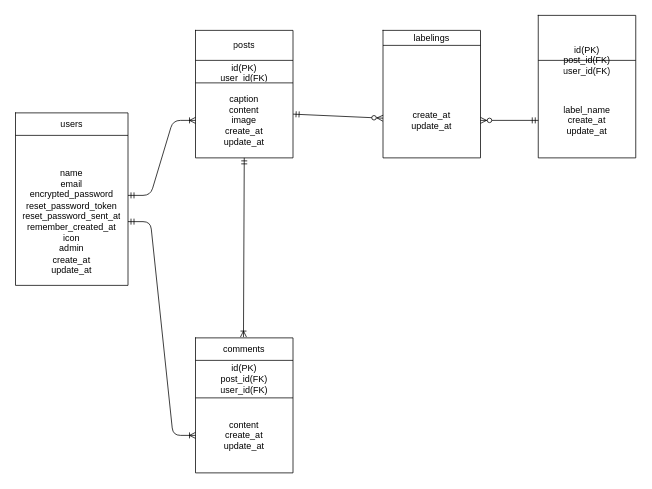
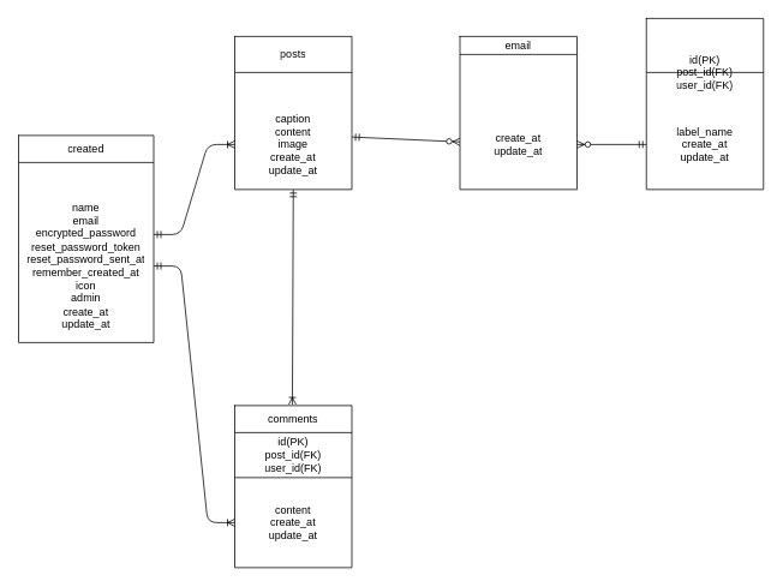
  <mxCell id="0" />
  <mxCell id="1" parent="0" />
  <mxCell id="2" value="" style="shape=table;startSize=0;container=1;collapsible=0;childLayout=tableLayout;" parent="1" vertex="1"><mxGeometry y="150" width="150" height="230" as="geometry" x="20" /></mxCell>
  <mxCell id="3" value="" style="shape=partialRectangle;collapsible=0;dropTarget=0;pointerEvents=0;fillColor=none;top=0;left=0;bottom=0;right=0;points=[[0,0.5],[1,0.5]];portConstraint=eastwest;" parent="2" vertex="1"><mxGeometry width="150" height="30" as="geometry" /></mxCell>
- <mxCell id="4" value="users" style="shape=partialRectangle;html=1;whiteSpace=wrap;connectable=0;overflow=hidden;fillColor=none;top=0;left=0;bottom=0;right=0;" parent="3" vertex="1"><mxGeometry width="150" height="30" as="geometry" /></mxCell>
+ <mxCell id="4" value="created" style="shape=partialRectangle;html=1;whiteSpace=wrap;connectable=0;overflow=hidden;fillColor=none;top=0;left=0;bottom=0;right=0;" parent="3" vertex="1"><mxGeometry width="150" height="30" as="geometry" /></mxCell>
  <mxCell id="5" value="" style="shape=partialRectangle;collapsible=0;dropTarget=0;pointerEvents=0;fillColor=none;top=0;left=0;bottom=0;right=0;points=[[0,0.5],[1,0.5]];portConstraint=eastwest;" parent="2" vertex="1"><mxGeometry y="30" width="150" height="30" as="geometry" /></mxCell>
  <mxCell id="6" value="" style="shape=partialRectangle;collapsible=0;dropTarget=0;pointerEvents=0;fillColor=none;top=0;left=0;bottom=0;right=0;points=[[0,0.5],[1,0.5]];portConstraint=eastwest;" parent="2" vertex="1"><mxGeometry y="60" width="150" height="170" as="geometry" /></mxCell>
  <mxCell id="7" value="name&lt;br&gt;email&lt;br&gt;encrypted_password&lt;br&gt;reset_password_token&lt;br&gt;reset_password_sent_at&lt;br&gt;remember_created_at&lt;br&gt;icon&lt;br&gt;admin&lt;br&gt;create_at&lt;br&gt;update_at" style="shape=partialRectangle;html=1;whiteSpace=wrap;connectable=0;overflow=hidden;fillColor=none;top=0;left=0;bottom=0;right=0;" parent="6" vertex="1"><mxGeometry width="150" height="170" as="geometry" /></mxCell>
  <mxCell id="8" value="" style="shape=table;startSize=0;container=1;collapsible=0;childLayout=tableLayout;" parent="1" vertex="1"><mxGeometry x="260" y="40" width="130" height="170" as="geometry" /></mxCell>
  <mxCell id="9" value="" style="shape=partialRectangle;collapsible=0;dropTarget=0;pointerEvents=0;fillColor=none;top=0;left=0;bottom=0;right=0;points=[[0,0.5],[1,0.5]];portConstraint=eastwest;" parent="8" vertex="1"><mxGeometry width="130" height="40" as="geometry" /></mxCell>
  <mxCell id="10" value="posts" style="shape=partialRectangle;html=1;whiteSpace=wrap;connectable=0;overflow=hidden;fillColor=none;top=0;left=0;bottom=0;right=0;" parent="9" vertex="1"><mxGeometry width="130" height="40" as="geometry" /></mxCell>
  <mxCell id="11" value="" style="shape=partialRectangle;collapsible=0;dropTarget=0;pointerEvents=0;fillColor=none;top=0;left=0;bottom=0;right=0;points=[[0,0.5],[1,0.5]];portConstraint=eastwest;" parent="8" vertex="1"><mxGeometry y="40" width="130" height="30" as="geometry" /></mxCell>
- <mxCell id="12" value="id&lt;span style=&quot;text-align: left&quot;&gt;(PK)&lt;/span&gt;&lt;br&gt;user_id(FK)" style="shape=partialRectangle;html=1;whiteSpace=wrap;connectable=0;overflow=hidden;fillColor=none;top=0;left=0;bottom=0;right=0;" parent="11" vertex="1"><mxGeometry width="130" height="30" as="geometry" /></mxCell>
  <mxCell id="13" value="" style="shape=partialRectangle;collapsible=0;dropTarget=0;pointerEvents=0;fillColor=none;top=0;left=0;bottom=0;right=0;points=[[0,0.5],[1,0.5]];portConstraint=eastwest;" parent="8" vertex="1"><mxGeometry y="70" width="130" height="100" as="geometry" /></mxCell>
  <mxCell id="14" value="caption&lt;br&gt;content&lt;br&gt;image&lt;br&gt;create_at&lt;br&gt;update_at" style="shape=partialRectangle;html=1;whiteSpace=wrap;connectable=0;overflow=hidden;fillColor=none;top=0;left=0;bottom=0;right=0;" parent="13" vertex="1"><mxGeometry width="130" height="100" as="geometry" /></mxCell>
  <mxCell id="15" value="" style="shape=table;startSize=0;container=1;collapsible=0;childLayout=tableLayout;" parent="1" vertex="1"><mxGeometry x="717" y="20" width="130" height="190" as="geometry" /></mxCell>
  <mxCell id="16" value="" style="shape=partialRectangle;collapsible=0;dropTarget=0;pointerEvents=0;fillColor=none;top=0;left=0;bottom=0;right=0;points=[[0,0.5],[1,0.5]];portConstraint=eastwest;" parent="15" vertex="1"><mxGeometry width="130" height="30" as="geometry" /></mxCell>
  <mxCell id="17" value="" style="shape=partialRectangle;collapsible=0;dropTarget=0;pointerEvents=0;fillColor=none;top=0;left=0;bottom=0;right=0;points=[[0,0.5],[1,0.5]];portConstraint=eastwest;" parent="15" vertex="1"><mxGeometry y="30" width="130" height="60" as="geometry" /></mxCell>
  <mxCell id="18" value="id&lt;span style=&quot;text-align: left&quot;&gt;(PK)&lt;/span&gt;&lt;br&gt;post_id(FK)&lt;br&gt;user_id(FK)" style="shape=partialRectangle;html=1;whiteSpace=wrap;connectable=0;overflow=hidden;fillColor=none;top=0;left=0;bottom=0;right=0;" parent="17" vertex="1"><mxGeometry width="130" height="60" as="geometry" /></mxCell>
  <mxCell id="19" value="" style="shape=partialRectangle;collapsible=0;dropTarget=0;pointerEvents=0;fillColor=none;top=0;left=0;bottom=0;right=0;points=[[0,0.5],[1,0.5]];portConstraint=eastwest;" parent="15" vertex="1"><mxGeometry y="90" width="130" height="100" as="geometry" /></mxCell>
  <mxCell id="20" value="label_name&lt;br&gt;create_at&lt;br&gt;update_at" style="shape=partialRectangle;html=1;whiteSpace=wrap;connectable=0;overflow=hidden;fillColor=none;top=0;left=0;bottom=0;right=0;" parent="19" vertex="1"><mxGeometry width="130" height="100" as="geometry" /></mxCell>
  <mxCell id="21" value="" style="shape=table;startSize=0;container=1;collapsible=0;childLayout=tableLayout;" parent="1" vertex="1"><mxGeometry x="510" y="40" width="130" height="170" as="geometry" /></mxCell>
  <mxCell id="22" value="" style="shape=partialRectangle;collapsible=0;dropTarget=0;pointerEvents=0;fillColor=none;top=0;left=0;bottom=0;right=0;points=[[0,0.5],[1,0.5]];portConstraint=eastwest;" parent="21" vertex="1"><mxGeometry width="130" height="20" as="geometry" /></mxCell>
- <mxCell id="23" value="labelings" style="shape=partialRectangle;html=1;whiteSpace=wrap;connectable=0;overflow=hidden;fillColor=none;top=0;left=0;bottom=0;right=0;" parent="22" vertex="1"><mxGeometry width="130" height="20" as="geometry" /></mxCell>
+ <mxCell id="23" value="email" style="shape=partialRectangle;html=1;whiteSpace=wrap;connectable=0;overflow=hidden;fillColor=none;top=0;left=0;bottom=0;right=0;" parent="22" vertex="1"><mxGeometry width="130" height="20" as="geometry" /></mxCell>
  <mxCell id="24" value="" style="shape=partialRectangle;collapsible=0;dropTarget=0;pointerEvents=0;fillColor=none;top=0;left=0;bottom=0;right=0;points=[[0,0.5],[1,0.5]];portConstraint=eastwest;" parent="21" vertex="1"><mxGeometry y="20" width="130" height="50" as="geometry" /></mxCell>
  <mxCell id="25" value="" style="shape=partialRectangle;collapsible=0;dropTarget=0;pointerEvents=0;fillColor=none;top=0;left=0;bottom=0;right=0;points=[[0,0.5],[1,0.5]];portConstraint=eastwest;" parent="21" vertex="1"><mxGeometry y="70" width="130" height="100" as="geometry" /></mxCell>
  <mxCell id="26" value="create_at&lt;br&gt;update_at" style="shape=partialRectangle;html=1;whiteSpace=wrap;connectable=0;overflow=hidden;fillColor=none;top=0;left=0;bottom=0;right=0;" parent="25" vertex="1"><mxGeometry width="130" height="100" as="geometry" /></mxCell>
  <mxCell id="27" value="" style="shape=table;startSize=0;container=1;collapsible=0;childLayout=tableLayout;" parent="1" vertex="1"><mxGeometry x="260" y="450" width="130" height="180" as="geometry" /></mxCell>
  <mxCell id="28" value="" style="shape=partialRectangle;collapsible=0;dropTarget=0;pointerEvents=0;fillColor=none;top=0;left=0;bottom=0;right=0;points=[[0,0.5],[1,0.5]];portConstraint=eastwest;" parent="27" vertex="1"><mxGeometry width="130" height="30" as="geometry" /></mxCell>
  <mxCell id="29" value="comments" style="shape=partialRectangle;html=1;whiteSpace=wrap;connectable=0;overflow=hidden;fillColor=none;top=0;left=0;bottom=0;right=0;" parent="28" vertex="1"><mxGeometry width="130" height="30" as="geometry" /></mxCell>
  <mxCell id="30" value="" style="shape=partialRectangle;collapsible=0;dropTarget=0;pointerEvents=0;fillColor=none;top=0;left=0;bottom=0;right=0;points=[[0,0.5],[1,0.5]];portConstraint=eastwest;" parent="27" vertex="1"><mxGeometry y="30" width="130" height="50" as="geometry" /></mxCell>
  <mxCell id="31" value="id&lt;span style=&quot;text-align: left&quot;&gt;(PK)&lt;/span&gt;&lt;br&gt;post_id(FK)&lt;br&gt;user_id(FK)" style="shape=partialRectangle;html=1;whiteSpace=wrap;connectable=0;overflow=hidden;fillColor=none;top=0;left=0;bottom=0;right=0;" parent="30" vertex="1"><mxGeometry width="130" height="50" as="geometry" /></mxCell>
  <mxCell id="32" value="" style="shape=partialRectangle;collapsible=0;dropTarget=0;pointerEvents=0;fillColor=none;top=0;left=0;bottom=0;right=0;points=[[0,0.5],[1,0.5]];portConstraint=eastwest;" parent="27" vertex="1"><mxGeometry y="80" width="130" height="100" as="geometry" /></mxCell>
  <mxCell id="33" value="content&lt;br&gt;create_at&lt;br&gt;update_at" style="shape=partialRectangle;html=1;whiteSpace=wrap;connectable=0;overflow=hidden;fillColor=none;top=0;left=0;bottom=0;right=0;" parent="32" vertex="1"><mxGeometry width="130" height="100" as="geometry" /></mxCell>
  <mxCell id="34" value="" style="edgeStyle=entityRelationEdgeStyle;fontSize=12;html=1;endArrow=ERoneToMany;startArrow=ERmandOne;" edge="1" parent="1"><mxGeometry width="100" height="100" relative="1" as="geometry"><mxPoint x="170" y="260" as="sourcePoint" /><mxPoint x="260" y="160" as="targetPoint" /></mxGeometry></mxCell>
  <mxCell id="35" value="" style="fontSize=12;html=1;endArrow=ERoneToMany;startArrow=ERmandOne;entryX=0.492;entryY=-0.036;entryDx=0;entryDy=0;entryPerimeter=0;" edge="1" parent="1" target="28"><mxGeometry width="100" height="100" relative="1" as="geometry"><mxPoint x="325" y="210" as="sourcePoint" /><mxPoint x="400" y="270" as="targetPoint" /></mxGeometry></mxCell>
  <mxCell id="36" value="" style="edgeStyle=entityRelationEdgeStyle;fontSize=12;html=1;endArrow=ERoneToMany;startArrow=ERmandOne;entryX=0;entryY=0.5;entryDx=0;entryDy=0;" edge="1" parent="1" source="6" target="32"><mxGeometry width="100" height="100" relative="1" as="geometry"><mxPoint x="300" y="430" as="sourcePoint" /><mxPoint x="400" y="330" as="targetPoint" /></mxGeometry></mxCell>
  <mxCell id="37" value="" style="fontSize=12;html=1;endArrow=ERzeroToMany;startArrow=ERmandOne;exitX=1.001;exitY=0.417;exitDx=0;exitDy=0;exitPerimeter=0;" edge="1" parent="1" source="13" target="25"><mxGeometry width="100" height="100" relative="1" as="geometry"><mxPoint x="410" y="250" as="sourcePoint" /><mxPoint x="510" y="150" as="targetPoint" /></mxGeometry></mxCell>
  <mxCell id="38" value="" style="fontSize=12;html=1;endArrow=ERzeroToMany;startArrow=ERmandOne;entryX=1;entryY=0.5;entryDx=0;entryDy=0;" edge="1" parent="1" source="19" target="25"><mxGeometry width="100" height="100" relative="1" as="geometry"><mxPoint x="690" y="170" as="sourcePoint" /><mxPoint x="729.87" y="235.382" as="targetPoint" /></mxGeometry></mxCell>
